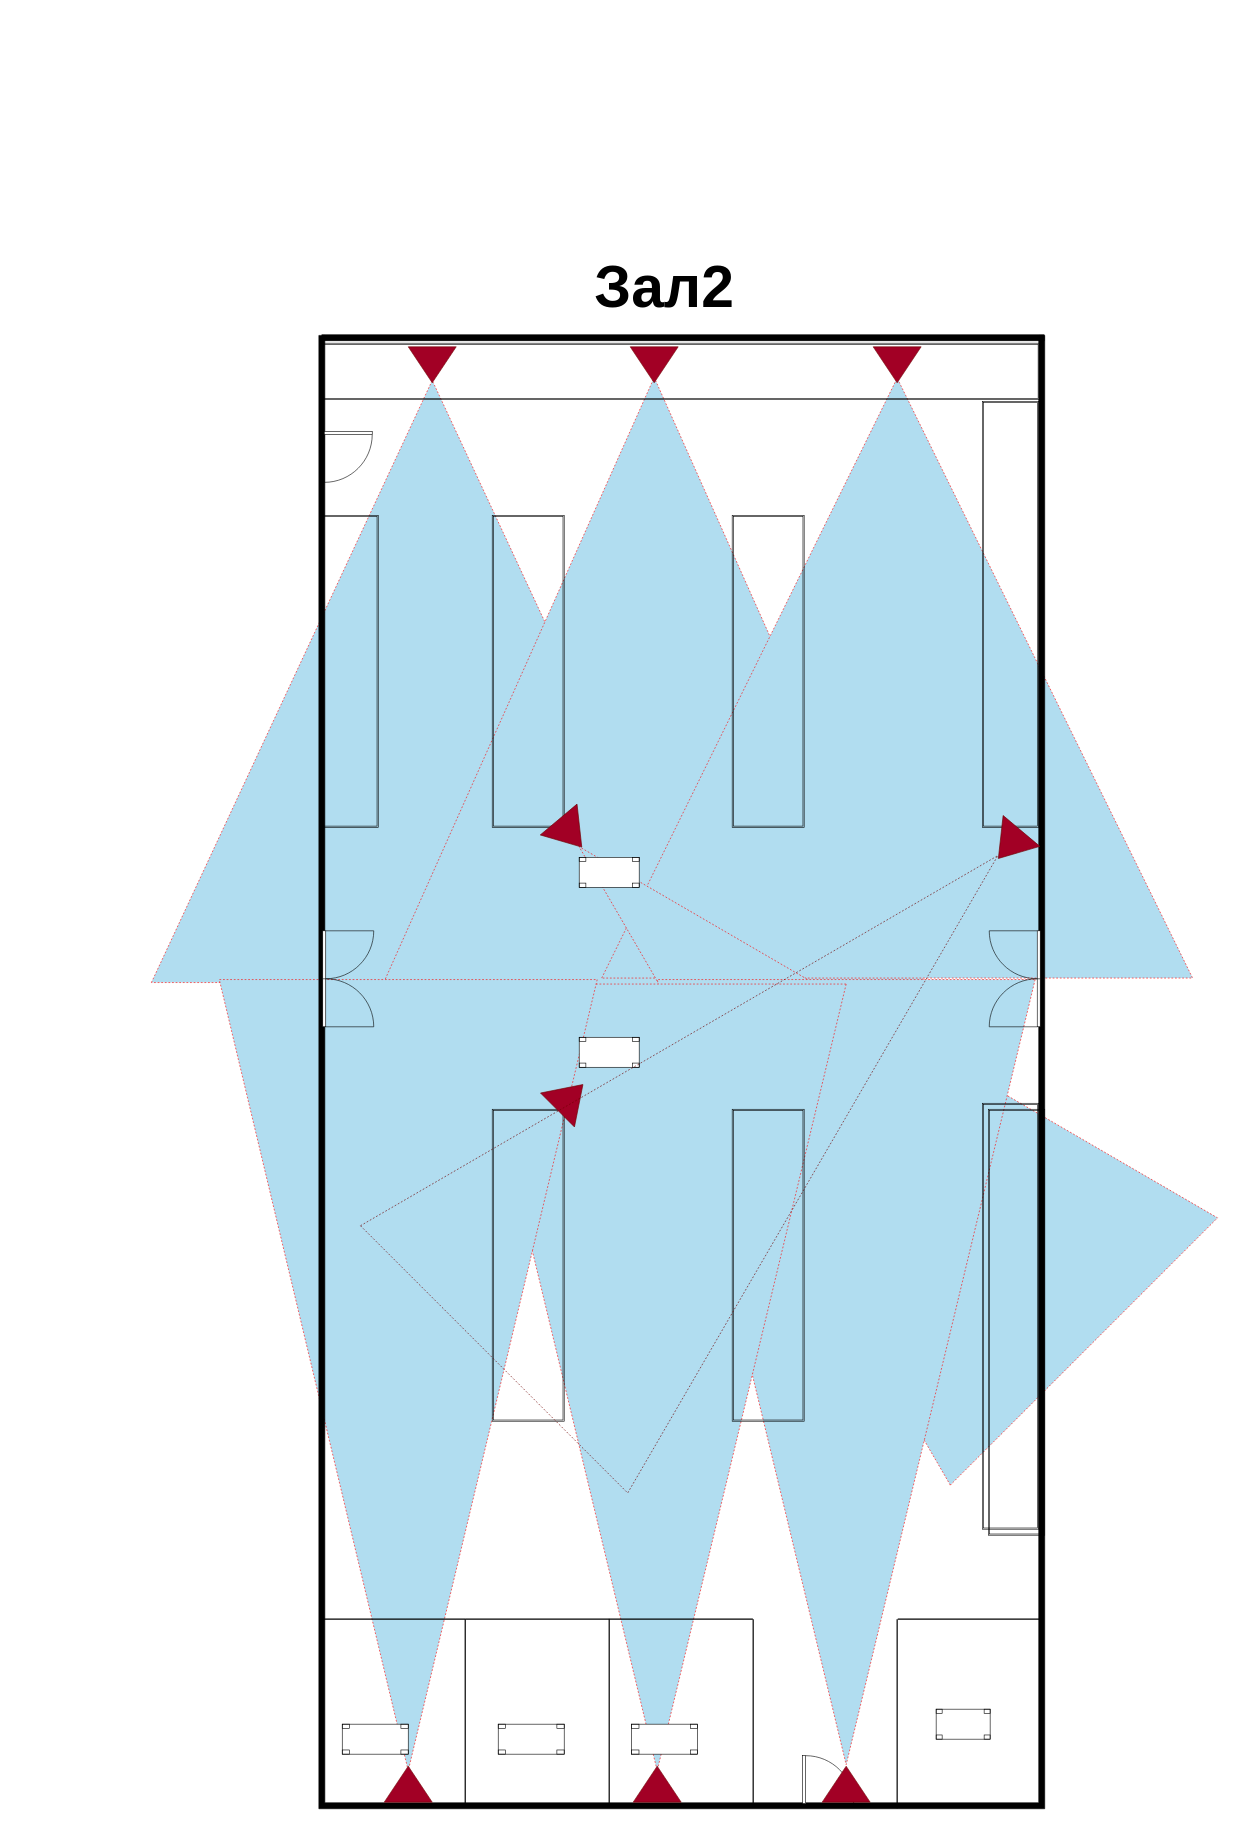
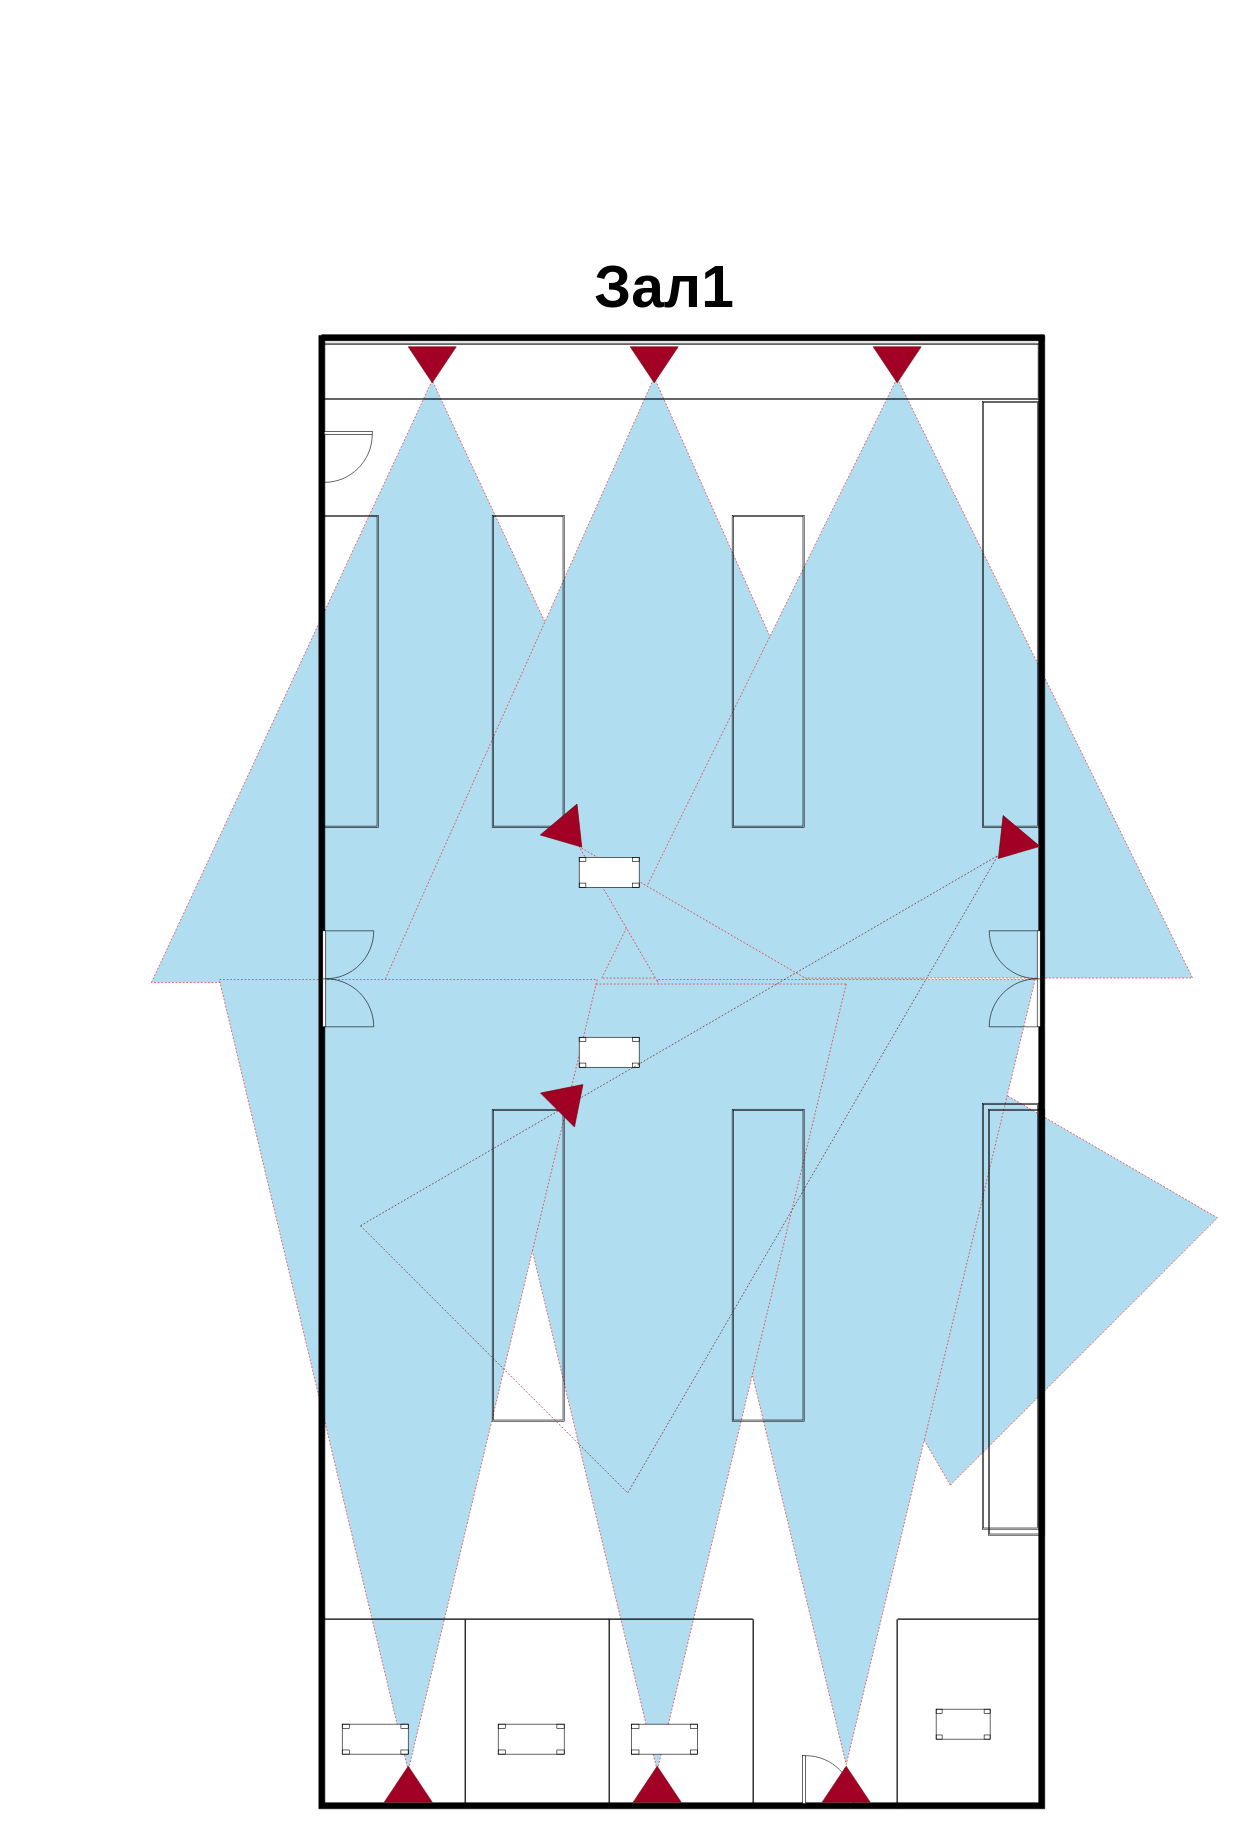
  <mxCell id="0" />
  <mxCell id="1" parent="0" />
  <mxCell id="2" value="" style="triangle;whiteSpace=wrap;html=1;strokeColor=#FF0000;strokeWidth=1;fillColor=#b1ddf0;rotation=135;dashed=1;" vertex="1" parent="1"><mxGeometry x="870" y="1238" width="715.13" height="630" as="geometry" /></mxCell>
  <mxCell id="3" value="" style="triangle;whiteSpace=wrap;html=1;strokeColor=#FF0000;strokeWidth=1;fillColor=#b1ddf0;rotation=-90;dashed=1;" vertex="1" parent="1"><mxGeometry x="218.11" y="666.78" width="1003.79" height="936.22" as="geometry" /></mxCell>
  <mxCell id="4" value="" style="triangle;whiteSpace=wrap;html=1;strokeColor=#FF0000;strokeWidth=1;fillColor=#b1ddf0;rotation=-90;dashed=1;" vertex="1" parent="1"><mxGeometry x="583.11" y="681.78" width="1013.79" height="906.22" as="geometry" /></mxCell>
  <mxCell id="5" value="" style="triangle;whiteSpace=wrap;html=1;strokeColor=#FF0000;strokeWidth=1;fillColor=#b1ddf0;rotation=-90;dashed=1;" vertex="1" parent="1"><mxGeometry x="994.94" y="636.72" width="1000.13" height="985" as="geometry" /></mxCell>
  <mxCell id="6" value="" style="triangle;whiteSpace=wrap;html=1;strokeColor=#FF0000;strokeWidth=1;fillColor=#b1ddf0;rotation=-135;dashed=1;" vertex="1" parent="1"><mxGeometry x="790.42" y="1515.97" width="1190.23" height="630" as="geometry" /></mxCell>
  <mxCell id="7" value="" style="triangle;whiteSpace=wrap;html=1;strokeColor=#FF0000;strokeWidth=1;fillColor=#b1ddf0;rotation=90;dashed=1;" vertex="1" parent="1"><mxGeometry x="755.61" y="1971.17" width="1308.79" height="630" as="geometry" /></mxCell>
  <mxCell id="8" value="" style="triangle;whiteSpace=wrap;html=1;strokeColor=#FF0000;strokeWidth=1;fillColor=#b1ddf0;rotation=90;dashed=1;" vertex="1" parent="1"><mxGeometry x="439.36" y="1979.92" width="1311.29" height="630" as="geometry" /></mxCell>
  <mxCell id="9" value="" style="triangle;whiteSpace=wrap;html=1;strokeColor=#FF0000;strokeWidth=1;fillColor=#b1ddf0;rotation=90;dashed=1;labelBackgroundColor=none;rounded=0;comic=0;shadow=0;backgroundOutline=0;treeMoving=0;noLabel=0;connectable=1;allowArrows=1;recursiveResize=1;expand=1;labelBorderColor=#000000;" vertex="1" parent="1"><mxGeometry x="20.61" y="1976.17" width="1318.79" height="630" as="geometry" /></mxCell>
  <mxCell id="10" value="" style="verticalLabelPosition=bottom;html=1;verticalAlign=top;align=center;strokeWidth=1;shape=mxgraph.floorplan.wallU;fillColor=#000000;rounded=0;shadow=0;comic=0;fontFamily=Verdana;fontSize=12;rotation=-180;" parent="1" vertex="1"><mxGeometry x="531" y="558" width="1210" height="2456" as="geometry" /></mxCell>
  <mxCell id="11" value="" style="verticalLabelPosition=bottom;html=1;verticalAlign=top;align=center;shape=mxgraph.floorplan.wall;fillColor=#000000;" vertex="1" parent="1"><mxGeometry x="536" y="557" width="1204" height="10" as="geometry" /></mxCell>
  <mxCell id="12" value="" style="verticalLabelPosition=bottom;html=1;verticalAlign=top;align=center;shape=mxgraph.floorplan.doorDouble;aspect=fixed;rotation=-90;" vertex="1" parent="1"><mxGeometry x="500" y="1588" width="160" height="85" as="geometry" /></mxCell>
  <mxCell id="13" value="" style="verticalLabelPosition=bottom;html=1;verticalAlign=top;align=center;shape=mxgraph.floorplan.table;" vertex="1" parent="1"><mxGeometry x="570" y="2873" width="110" height="50" as="geometry" /></mxCell>
  <mxCell id="14" value="" style="verticalLabelPosition=bottom;html=1;verticalAlign=top;align=center;shape=mxgraph.floorplan.table;" vertex="1" parent="1"><mxGeometry x="830" y="2873" width="110" height="50" as="geometry" /></mxCell>
  <mxCell id="15" value="" style="verticalLabelPosition=bottom;html=1;verticalAlign=top;align=center;shape=mxgraph.floorplan.table;" vertex="1" parent="1"><mxGeometry x="1052.43" y="2873" width="110" height="50" as="geometry" /></mxCell>
  <mxCell id="16" value="" style="verticalLabelPosition=bottom;html=1;verticalAlign=top;align=center;shape=mxgraph.floorplan.table;rotation=0;" vertex="1" parent="1"><mxGeometry x="1560" y="2848" width="90" height="50" as="geometry" /></mxCell>
  <mxCell id="17" value="" style="verticalLabelPosition=bottom;html=1;verticalAlign=top;align=center;shape=mxgraph.floorplan.doorLeft;aspect=fixed;rotation=-90;" vertex="1" parent="1"><mxGeometry x="1340" y="2923" width="80" height="85" as="geometry" /></mxCell>
  <mxCell id="18" value="" style="line;strokeWidth=2;direction=south;html=1;fillColor=#000000;gradientColor=none;" vertex="1" parent="1"><mxGeometry x="770" y="2698" width="10" height="310" as="geometry" /></mxCell>
  <mxCell id="19" value="" style="line;strokeWidth=2;direction=south;html=1;fillColor=#000000;gradientColor=none;rotation=90;" vertex="1" parent="1"><mxGeometry x="650" y="2578" width="10" height="240" as="geometry" /></mxCell>
  <mxCell id="20" value="" style="line;strokeWidth=2;direction=south;html=1;fillColor=#000000;gradientColor=none;" vertex="1" parent="1"><mxGeometry x="1010" y="2698" width="10" height="310" as="geometry" /></mxCell>
  <mxCell id="21" value="" style="line;strokeWidth=2;direction=south;html=1;fillColor=#000000;gradientColor=none;rotation=90;" vertex="1" parent="1"><mxGeometry x="890" y="2578" width="10" height="240" as="geometry" /></mxCell>
  <mxCell id="22" value="" style="line;strokeWidth=2;direction=south;html=1;fillColor=#000000;gradientColor=none;" vertex="1" parent="1"><mxGeometry x="1250" y="2698" width="10" height="310" as="geometry" /></mxCell>
  <mxCell id="23" value="" style="line;strokeWidth=2;direction=south;html=1;fillColor=#000000;gradientColor=none;rotation=90;" vertex="1" parent="1"><mxGeometry x="1129.5" y="2578" width="10" height="240" as="geometry" /></mxCell>
  <mxCell id="24" value="" style="line;strokeWidth=2;direction=south;html=1;fillColor=#000000;gradientColor=none;" vertex="1" parent="1"><mxGeometry x="1731" y="2773" width="10" height="230" as="geometry" /></mxCell>
  <mxCell id="25" value="" style="line;strokeWidth=2;direction=south;html=1;fillColor=#000000;gradientColor=none;rotation=90;" vertex="1" parent="1"><mxGeometry x="1611" y="2578" width="10" height="240" as="geometry" /></mxCell>
  <mxCell id="26" value="" style="line;strokeWidth=2;direction=south;html=1;fillColor=#000000;gradientColor=none;rotation=-180;" vertex="1" parent="1"><mxGeometry x="1490" y="2698" width="10" height="315" as="geometry" /></mxCell>
  <mxCell id="27" value="" style="shape=ext;double=1;rounded=0;whiteSpace=wrap;html=1;strokeColor=#000000;strokeWidth=1;fillColor=none;gradientColor=none;" vertex="1" parent="1"><mxGeometry x="536" y="858" width="94" height="520" as="geometry" /></mxCell>
  <mxCell id="28" value="" style="verticalLabelPosition=bottom;html=1;verticalAlign=top;align=center;shape=mxgraph.floorplan.doorLeft;aspect=fixed;rotation=0;" vertex="1" parent="1"><mxGeometry x="540" y="718" width="80" height="85" as="geometry" /></mxCell>
  <mxCell id="29" value="" style="shape=ext;double=1;rounded=0;whiteSpace=wrap;html=1;strokeColor=#000000;strokeWidth=1;fillColor=none;gradientColor=none;" vertex="1" parent="1"><mxGeometry x="820" y="858" width="120" height="520" as="geometry" /></mxCell>
  <mxCell id="30" value="" style="shape=ext;double=1;rounded=0;whiteSpace=wrap;html=1;strokeColor=#000000;strokeWidth=1;fillColor=none;gradientColor=none;" vertex="1" parent="1"><mxGeometry x="1220" y="858" width="120" height="520" as="geometry" /></mxCell>
  <mxCell id="31" value="" style="shape=ext;double=1;rounded=0;whiteSpace=wrap;html=1;strokeColor=#000000;strokeWidth=1;fillColor=none;gradientColor=none;" vertex="1" parent="1"><mxGeometry x="1637" y="668" width="94" height="710" as="geometry" /></mxCell>
  <mxCell id="32" value="" style="shape=ext;double=1;rounded=0;whiteSpace=wrap;html=1;strokeColor=#000000;strokeWidth=1;fillColor=none;gradientColor=none;rotation=90;" vertex="1" parent="1"><mxGeometry x="1087.5" y="20.5" width="94" height="1195" as="geometry" /></mxCell>
  <mxCell id="33" value="" style="shape=ext;double=1;rounded=0;whiteSpace=wrap;html=1;strokeColor=#000000;strokeWidth=1;fillColor=none;gradientColor=none;" vertex="1" parent="1"><mxGeometry x="820" y="1848" width="120" height="520" as="geometry" /></mxCell>
  <mxCell id="34" value="" style="shape=ext;double=1;rounded=0;whiteSpace=wrap;html=1;strokeColor=#000000;strokeWidth=1;fillColor=none;gradientColor=none;" vertex="1" parent="1"><mxGeometry x="1220" y="1848" width="120" height="520" as="geometry" /></mxCell>
  <mxCell id="35" value="" style="verticalLabelPosition=bottom;html=1;verticalAlign=top;align=center;shape=mxgraph.floorplan.doorDouble;aspect=fixed;rotation=90;" vertex="1" parent="1"><mxGeometry x="1611" y="1588" width="160" height="85" as="geometry" /></mxCell>
  <mxCell id="36" value="" style="verticalLabelPosition=bottom;html=1;verticalAlign=top;align=center;shape=mxgraph.floorplan.table;" vertex="1" parent="1"><mxGeometry x="965" y="1428" width="100" height="50" as="geometry" /></mxCell>
  <mxCell id="37" value="" style="verticalLabelPosition=bottom;html=1;verticalAlign=top;align=center;shape=mxgraph.floorplan.table;" vertex="1" parent="1"><mxGeometry x="965" y="1728" width="100" height="50" as="geometry" /></mxCell>
  <mxCell id="38" value="" style="triangle;whiteSpace=wrap;html=1;strokeColor=#6F0000;strokeWidth=1;fillColor=#a20025;fontColor=#ffffff;rotation=90;" vertex="1" parent="1"><mxGeometry x="690" y="567" width="60" height="80" as="geometry" /></mxCell>
  <mxCell id="39" value="" style="triangle;whiteSpace=wrap;html=1;strokeColor=#6F0000;strokeWidth=1;fillColor=#a20025;fontColor=#ffffff;rotation=90;" vertex="1" parent="1"><mxGeometry x="1060" y="567" width="60" height="80" as="geometry" /></mxCell>
  <mxCell id="40" value="" style="triangle;whiteSpace=wrap;html=1;strokeColor=#6F0000;strokeWidth=1;fillColor=#a20025;fontColor=#ffffff;rotation=90;" vertex="1" parent="1"><mxGeometry x="1465" y="567" width="60" height="80" as="geometry" /></mxCell>
  <mxCell id="41" value="" style="triangle;whiteSpace=wrap;html=1;strokeColor=#6F0000;strokeWidth=1;fillColor=#a20025;fontColor=#ffffff;rotation=130;" vertex="1" parent="1"><mxGeometry x="1653" y="1367" width="60" height="80" as="geometry" /></mxCell>
  <mxCell id="42" value="" style="triangle;whiteSpace=wrap;html=1;strokeColor=#6F0000;strokeWidth=1;fillColor=#a20025;fontColor=#ffffff;rotation=50;" vertex="1" parent="1"><mxGeometry x="920" y="1348" width="60" height="80" as="geometry" /></mxCell>
  <mxCell id="43" value="" style="triangle;whiteSpace=wrap;html=1;strokeColor=#6F0000;strokeWidth=1;fillColor=#a20025;fontColor=#ffffff;rotation=-45;" vertex="1" parent="1"><mxGeometry x="920" y="1788" width="60" height="80" as="geometry" /></mxCell>
  <mxCell id="44" value="" style="triangle;whiteSpace=wrap;html=1;strokeColor=#6F0000;strokeWidth=1;fillColor=#a20025;fontColor=#ffffff;rotation=-90;" vertex="1" parent="1"><mxGeometry x="1380" y="2933" width="60" height="80" as="geometry" /></mxCell>
  <mxCell id="45" value="" style="triangle;whiteSpace=wrap;html=1;strokeColor=#6F0000;strokeWidth=1;fillColor=#a20025;fontColor=#ffffff;rotation=-90;" vertex="1" parent="1"><mxGeometry x="1065" y="2933" width="60" height="80" as="geometry" /></mxCell>
  <mxCell id="46" value="" style="triangle;whiteSpace=wrap;html=1;strokeColor=#6F0000;strokeWidth=1;fillColor=#a20025;fontColor=#ffffff;rotation=-90;" vertex="1" parent="1"><mxGeometry x="650" y="2933" width="60" height="80" as="geometry" /></mxCell>
  <mxCell id="47" value="" style="shape=ext;double=1;rounded=0;whiteSpace=wrap;html=1;strokeColor=#000000;strokeWidth=1;fillColor=none;gradientColor=none;" vertex="1" parent="1"><mxGeometry x="1637" y="1838" width="94" height="710" as="geometry" /></mxCell>
  <mxCell id="48" value="" style="triangle;whiteSpace=wrap;html=1;strokeColor=#6F0000;strokeWidth=1;fillColor=none;fontColor=#ffffff;rotation=-45;dashed=1;" vertex="1" parent="1"><mxGeometry x="649.19" y="1530.03" width="1187.56" height="630" as="geometry" /></mxCell>
  <mxCell id="49" value="" style="shape=ext;double=1;rounded=0;whiteSpace=wrap;html=1;strokeColor=#000000;strokeWidth=1;fillColor=none;gradientColor=none;" vertex="1" parent="1"><mxGeometry x="1647" y="1848" width="94" height="710" as="geometry" /></mxCell>
- <mxCell id="50" value="&lt;font style=&quot;font-size: 98px&quot;&gt;&lt;b&gt;Зал2&lt;/b&gt;&lt;/font&gt;" style="text;html=1;strokeColor=none;fillColor=none;align=center;verticalAlign=middle;whiteSpace=wrap;rounded=0;dashed=1;" vertex="1" parent="1"><mxGeometry x="917.43" y="358" width="380" height="240" as="geometry" /></mxCell>
+ <mxCell id="50" value="&lt;font style=&quot;font-size: 98px&quot;&gt;&lt;b&gt;Зал1&lt;/b&gt;&lt;/font&gt;" style="text;html=1;strokeColor=none;fillColor=none;align=center;verticalAlign=middle;whiteSpace=wrap;rounded=0;dashed=1;" vertex="1" parent="1"><mxGeometry x="917.43" y="358" width="380" height="240" as="geometry" /></mxCell>
